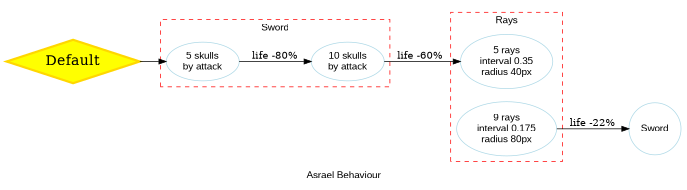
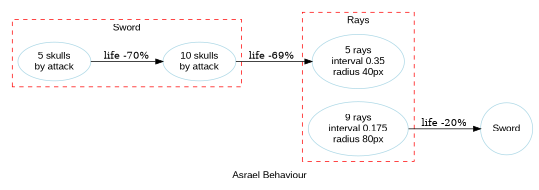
  digraph {
    color=gray
    fontname=Arial
    label="Asrael Behaviour"
    rankdir=LR
    node [color=lightblue fontname=Arial shape=oval]
    edge [color=black]
    n1 [label="5 skulls\nby attack"]
    n2 [label="10 skulls\nby attack"]
    n3 [label="5 rays\ninterval 0.35\nradius 40px"]
    n4 [label="9 rays\ninterval 0.175\nradius 80px"]
    n5 [label=Sword shape=circle]
-   n6 [color=gold fillcolor=yellow fontcolor=black fontsize=20 label=Default penwidth=3 shape=diamond style=filled fontname=""]
    subgraph cluster_1 {
      color=red
      label=Sword
      style=dashed
      n1
      n2
    }
    subgraph cluster_2 {
      color=red
      label=Rays
      style=dashed
      n3
      n4
    }
-   n1 -> n2 [label="life -80%"]
-   n2 -> n3 [label="life -60%"]
-   n4 -> n5 [label="life -22%"]
-   n6 -> n1
+   n1 -> n2 [label="life -70%"]
+   n2 -> n3 [label="life -69%"]
+   n4 -> n5 [label="life -20%"]
  }
